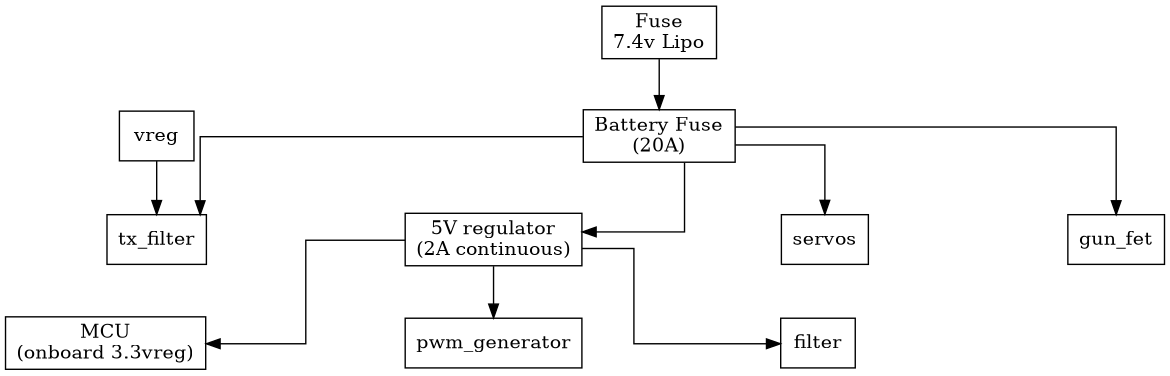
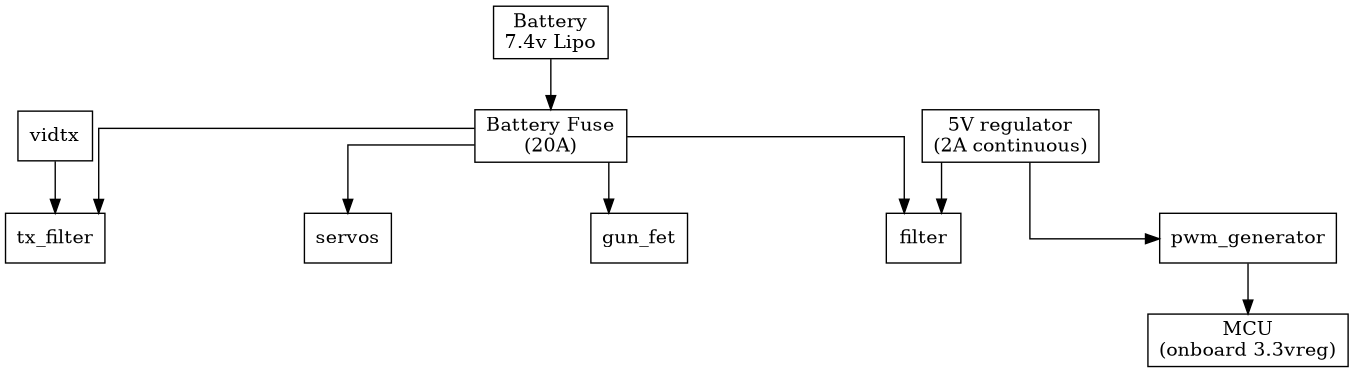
  digraph {
    nodesep=2
    rankdir=TB
    splines=ortho
    node [shape=record]
-   n1 [label="Fuse\n7.4v Lipo"]
+   n1 [label="Battery\n7.4v Lipo"]
    n2 [label="Battery Fuse\n(20A)"]
    n3 [label="5V regulator\n(2A continuous)"]
    tx_filter
    servos
    gun_fet
    n7 [label="MCU\n(onboard 3.3vreg)"]
    pwm_generator
    n9 [label=filter]
-   vidtx [label=vreg]
+   vidtx
    n1 -> n2
-   n2 -> n3
+   n2 -> n9
    n2 -> tx_filter
    n2 -> servos
    n2 -> gun_fet
-   n3 -> n7
+   pwm_generator -> n7
    n3 -> pwm_generator
    n3 -> n9
    vidtx -> tx_filter
  }
